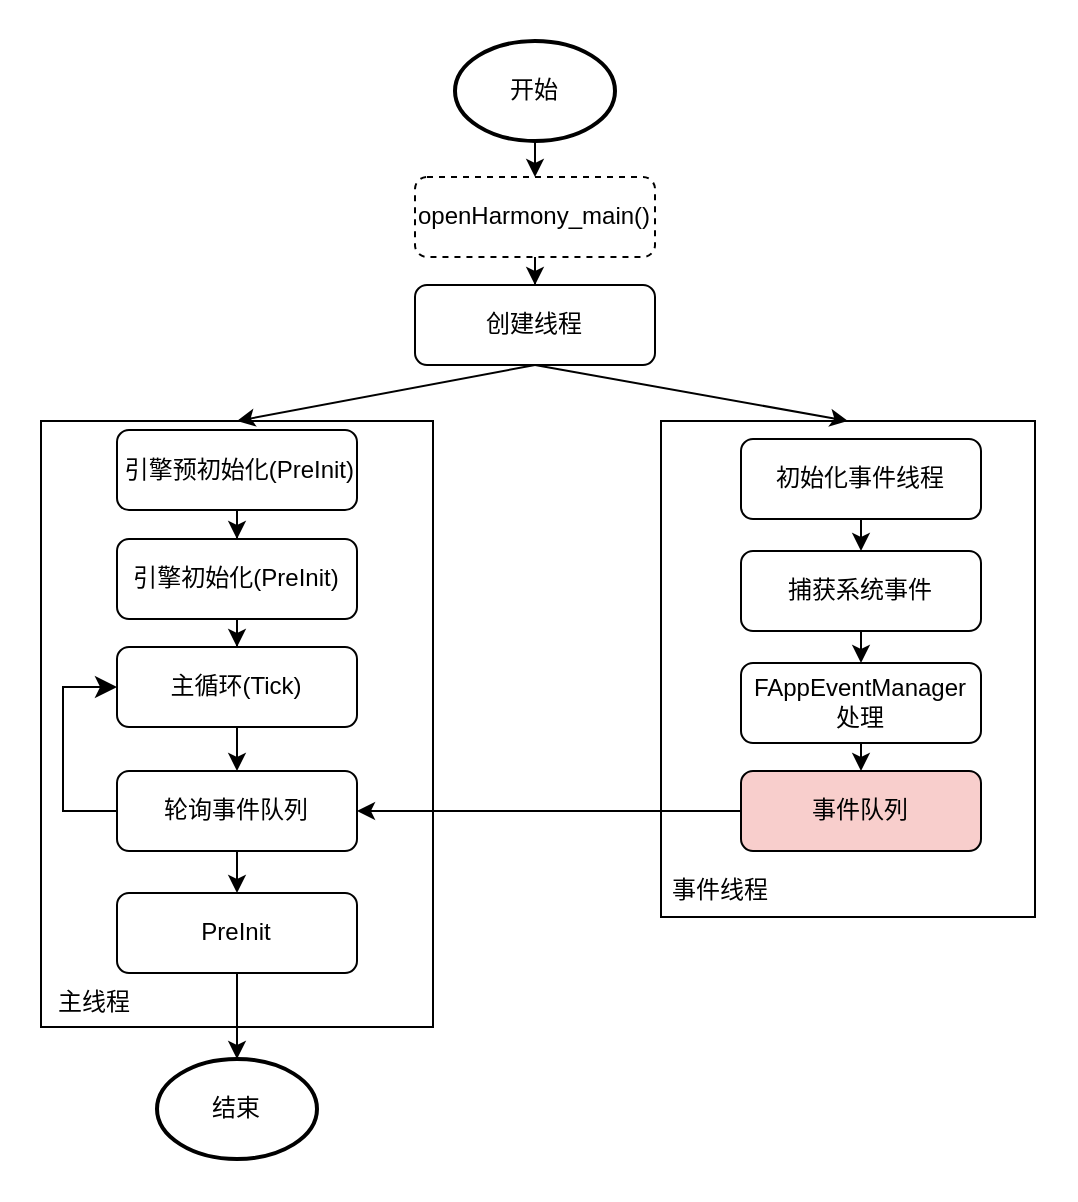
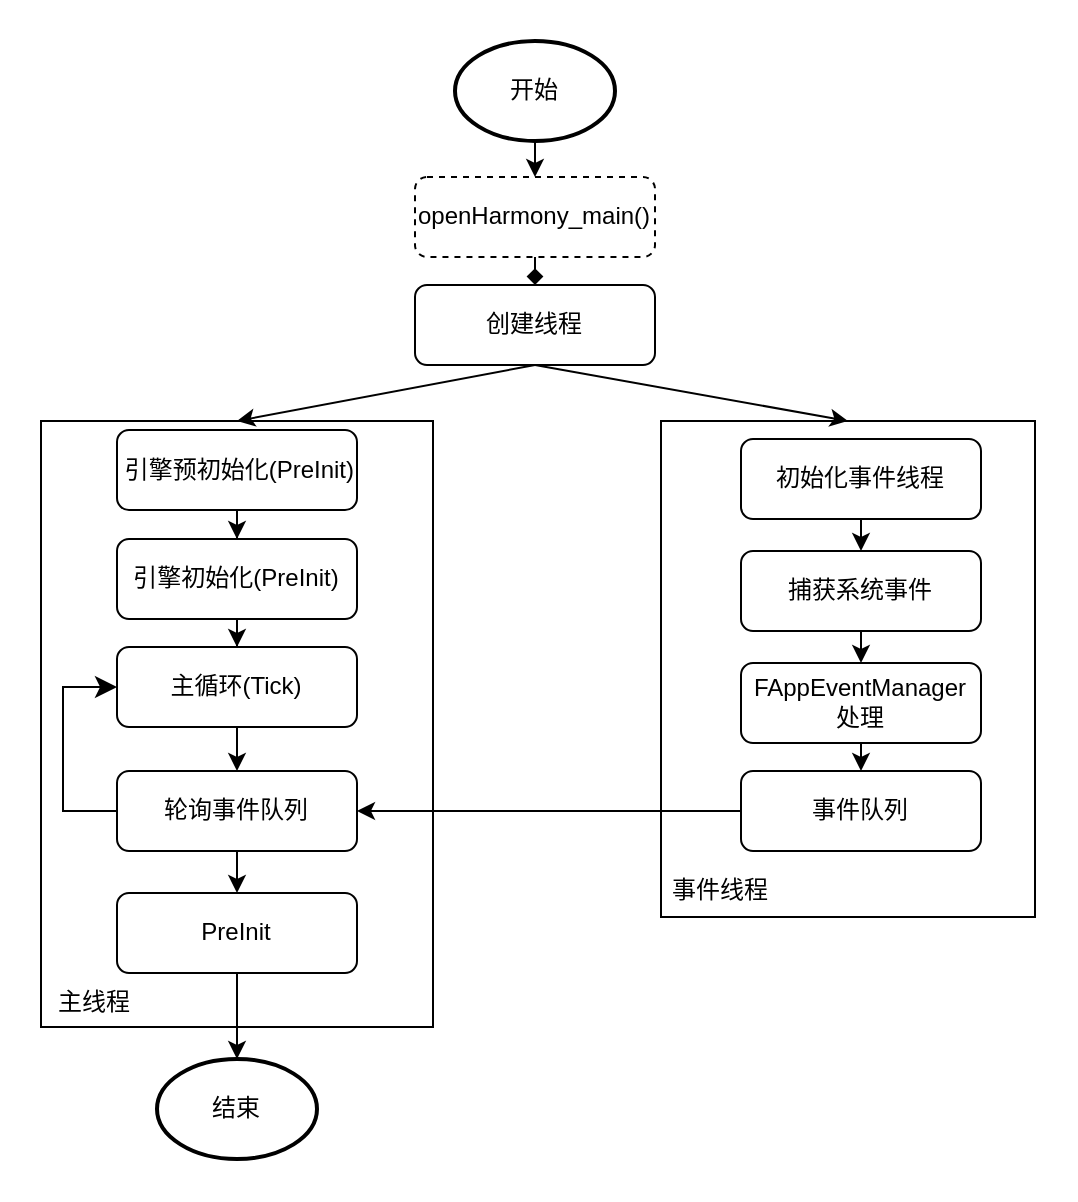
  <mxCell id="0" />
  <mxCell id="1" parent="0" />
  <mxCell id="2" value="" style="rounded=0;whiteSpace=wrap;html=1;" vertex="1" parent="1"><mxGeometry x="20" y="210" width="196" height="303" as="geometry" /></mxCell>
  <mxCell id="3" value="开始" style="strokeWidth=2;html=1;shape=mxgraph.flowchart.start_1;whiteSpace=wrap;" vertex="1" parent="1"><mxGeometry x="227" y="20" width="80" height="50" as="geometry" /></mxCell>
- <mxCell id="4" value="" style="edgeStyle=orthogonalEdgeStyle;rounded=0;orthogonalLoop=1;jettySize=auto;html=1;" edge="1" parent="1" source="5" target="16"><mxGeometry relative="1" as="geometry" /></mxCell>
+ <mxCell id="4" value="" style="edgeStyle=orthogonalEdgeStyle;rounded=0;orthogonalLoop=1;jettySize=auto;html=1;endArrow=diamond;" edge="1" parent="1" source="5" target="16"><mxGeometry relative="1" as="geometry" /></mxCell>
  <mxCell id="5" value="openHarmony_main()" style="rounded=1;whiteSpace=wrap;html=1;dashed=1;" vertex="1" parent="1"><mxGeometry x="207" y="88" width="120" height="40" as="geometry" /></mxCell>
  <mxCell id="6" value="" style="endArrow=classic;html=1;rounded=0;exitX=0.5;exitY=1;exitDx=0;exitDy=0;exitPerimeter=0;entryX=0.5;entryY=0;entryDx=0;entryDy=0;" edge="1" parent="1" source="3" target="5"><mxGeometry width="50" height="50" relative="1" as="geometry"><mxPoint x="257" y="321" as="sourcePoint" /><mxPoint x="307" y="271" as="targetPoint" /></mxGeometry></mxCell>
  <mxCell id="7" value="" style="edgeStyle=orthogonalEdgeStyle;rounded=0;orthogonalLoop=1;jettySize=auto;html=1;exitX=0.5;exitY=1;exitDx=0;exitDy=0;" edge="1" parent="1" source="11" target="9"><mxGeometry relative="1" as="geometry"><mxPoint x="118" y="336.5" as="sourcePoint" /></mxGeometry></mxCell>
  <mxCell id="8" value="" style="edgeStyle=orthogonalEdgeStyle;rounded=0;orthogonalLoop=1;jettySize=auto;html=1;" edge="1" parent="1" source="9" target="13"><mxGeometry relative="1" as="geometry" /></mxCell>
  <mxCell id="9" value="引擎初始化(PreInit)" style="rounded=1;whiteSpace=wrap;html=1;" vertex="1" parent="1"><mxGeometry x="58" y="269" width="120" height="40" as="geometry" /></mxCell>
  <mxCell id="10" value="结束" style="strokeWidth=2;html=1;shape=mxgraph.flowchart.start_1;whiteSpace=wrap;" vertex="1" parent="1"><mxGeometry x="78" y="529" width="80" height="50" as="geometry" /></mxCell>
  <mxCell id="11" value="&amp;nbsp;引擎预初始化(PreInit)" style="rounded=1;whiteSpace=wrap;html=1;" vertex="1" parent="1"><mxGeometry x="58" y="214.5" width="120" height="40" as="geometry" /></mxCell>
  <mxCell id="12" value="" style="edgeStyle=orthogonalEdgeStyle;rounded=0;orthogonalLoop=1;jettySize=auto;html=1;" edge="1" parent="1" source="13" target="15"><mxGeometry relative="1" as="geometry" /></mxCell>
  <mxCell id="13" value="主循环(Tick)" style="rounded=1;whiteSpace=wrap;html=1;" vertex="1" parent="1"><mxGeometry x="58" y="323" width="120" height="40" as="geometry" /></mxCell>
  <mxCell id="14" value="" style="edgeStyle=orthogonalEdgeStyle;rounded=0;orthogonalLoop=1;jettySize=auto;html=1;" edge="1" parent="1" source="15" target="18"><mxGeometry relative="1" as="geometry" /></mxCell>
  <mxCell id="15" value="轮询事件队列" style="rounded=1;whiteSpace=wrap;html=1;" vertex="1" parent="1"><mxGeometry x="58" y="385" width="120" height="40" as="geometry" /></mxCell>
  <mxCell id="16" value="创建线程" style="whiteSpace=wrap;html=1;rounded=1;" vertex="1" parent="1"><mxGeometry x="207" y="142" width="120" height="40" as="geometry" /></mxCell>
  <mxCell id="17" value="" style="edgeStyle=orthogonalEdgeStyle;rounded=0;orthogonalLoop=1;jettySize=auto;html=1;" edge="1" parent="1" source="18" target="10"><mxGeometry relative="1" as="geometry" /></mxCell>
  <mxCell id="18" value="PreInit" style="whiteSpace=wrap;html=1;rounded=1;" vertex="1" parent="1"><mxGeometry x="58" y="446" width="120" height="40" as="geometry" /></mxCell>
  <mxCell id="19" value="" style="endArrow=classic;html=1;rounded=0;exitX=0.5;exitY=1;exitDx=0;exitDy=0;entryX=0.5;entryY=0;entryDx=0;entryDy=0;" edge="1" parent="1" source="16" target="2"><mxGeometry width="50" height="50" relative="1" as="geometry"><mxPoint x="252" y="396" as="sourcePoint" /><mxPoint x="302" y="346" as="targetPoint" /></mxGeometry></mxCell>
  <mxCell id="20" value="主线程" style="text;strokeColor=none;fillColor=none;align=left;verticalAlign=middle;spacingLeft=4;spacingRight=4;overflow=hidden;points=[[0,0.5],[1,0.5]];portConstraint=eastwest;rotatable=0;whiteSpace=wrap;html=1;" vertex="1" parent="1"><mxGeometry x="23" y="486" width="80" height="30" as="geometry" /></mxCell>
  <mxCell id="21" value="" style="rounded=0;whiteSpace=wrap;html=1;" vertex="1" parent="1"><mxGeometry x="330" y="210" width="187" height="248" as="geometry" /></mxCell>
  <mxCell id="22" value="捕获系统事件" style="rounded=1;whiteSpace=wrap;html=1;" vertex="1" parent="1"><mxGeometry x="370" y="275" width="120" height="40" as="geometry" /></mxCell>
  <mxCell id="23" value="初始化事件线程" style="rounded=1;whiteSpace=wrap;html=1;" vertex="1" parent="1"><mxGeometry x="370" y="219" width="120" height="40" as="geometry" /></mxCell>
  <mxCell id="24" value="FAppEventManager处理" style="rounded=1;whiteSpace=wrap;html=1;" vertex="1" parent="1"><mxGeometry x="370" y="331" width="120" height="40" as="geometry" /></mxCell>
- <mxCell id="25" value="事件队列" style="rounded=1;whiteSpace=wrap;html=1;fillColor=#f8cecc;" vertex="1" parent="1"><mxGeometry x="370" y="385" width="120" height="40" as="geometry" /></mxCell>
+ <mxCell id="25" value="事件队列" style="rounded=1;whiteSpace=wrap;html=1;" vertex="1" parent="1"><mxGeometry x="370" y="385" width="120" height="40" as="geometry" /></mxCell>
  <mxCell id="26" value="事件线程" style="text;strokeColor=none;fillColor=none;align=left;verticalAlign=middle;spacingLeft=4;spacingRight=4;overflow=hidden;points=[[0,0.5],[1,0.5]];portConstraint=eastwest;rotatable=0;whiteSpace=wrap;html=1;" vertex="1" parent="1"><mxGeometry x="330" y="430" width="80" height="30" as="geometry" /></mxCell>
  <mxCell id="27" value="" style="endArrow=classic;html=1;rounded=0;exitX=0.5;exitY=1;exitDx=0;exitDy=0;entryX=0.5;entryY=0;entryDx=0;entryDy=0;" edge="1" parent="1" source="16" target="21"><mxGeometry width="50" height="50" relative="1" as="geometry"><mxPoint x="277" y="192" as="sourcePoint" /><mxPoint x="106" y="222" as="targetPoint" /></mxGeometry></mxCell>
  <mxCell id="28" value="" style="endArrow=classic;html=1;rounded=0;exitX=0.5;exitY=1;exitDx=0;exitDy=0;entryX=0.5;entryY=0;entryDx=0;entryDy=0;" edge="1" parent="1" source="23" target="22"><mxGeometry width="50" height="50" relative="1" as="geometry"><mxPoint x="252" y="396" as="sourcePoint" /><mxPoint x="302" y="346" as="targetPoint" /></mxGeometry></mxCell>
  <mxCell id="29" value="" style="endArrow=classic;html=1;rounded=0;exitX=0.5;exitY=1;exitDx=0;exitDy=0;entryX=0.5;entryY=0;entryDx=0;entryDy=0;" edge="1" parent="1" source="22" target="24"><mxGeometry width="50" height="50" relative="1" as="geometry"><mxPoint x="440" y="269" as="sourcePoint" /><mxPoint x="440" y="285" as="targetPoint" /></mxGeometry></mxCell>
  <mxCell id="30" value="" style="endArrow=classic;html=1;rounded=0;exitX=0.5;exitY=1;exitDx=0;exitDy=0;" edge="1" parent="1" source="24"><mxGeometry width="50" height="50" relative="1" as="geometry"><mxPoint x="440" y="325" as="sourcePoint" /><mxPoint x="430" y="385" as="targetPoint" /></mxGeometry></mxCell>
  <mxCell id="31" value="" style="edgeStyle=elbowEdgeStyle;elbow=vertical;endArrow=classic;html=1;curved=0;rounded=0;endSize=8;startSize=8;exitX=0;exitY=0.5;exitDx=0;exitDy=0;entryX=0;entryY=0.5;entryDx=0;entryDy=0;" edge="1" parent="1" source="15" target="13"><mxGeometry width="50" height="50" relative="1" as="geometry"><mxPoint x="351" y="430" as="sourcePoint" /><mxPoint x="401" y="380" as="targetPoint" /><Array as="points"><mxPoint x="31" y="375" /></Array></mxGeometry></mxCell>
  <mxCell id="32" value="" style="endArrow=classic;html=1;rounded=0;exitX=0;exitY=0.5;exitDx=0;exitDy=0;entryX=1;entryY=0.5;entryDx=0;entryDy=0;" edge="1" parent="1" source="25" target="15"><mxGeometry width="50" height="50" relative="1" as="geometry"><mxPoint x="329" y="432" as="sourcePoint" /><mxPoint x="379" y="382" as="targetPoint" /></mxGeometry></mxCell>
